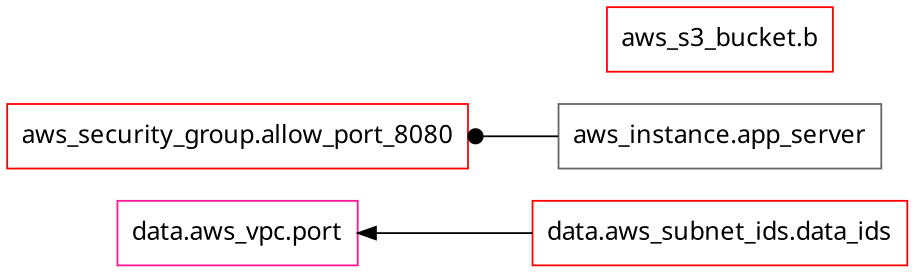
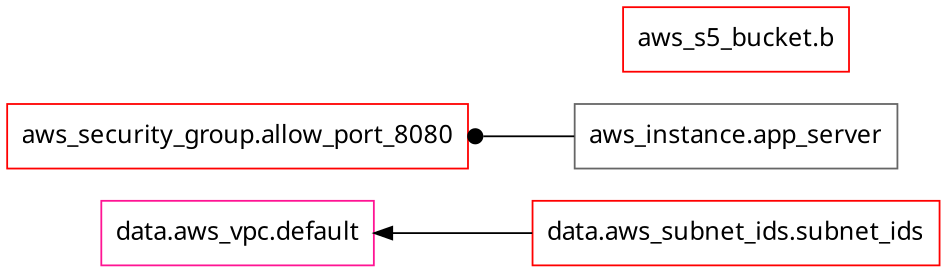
  digraph {
    rankdir=RL
    node [color=red fontname="sans-serif" shape=rect]
-   n1 [label="data.aws_subnet_ids.data_ids"]
-   n2 [color=deeppink label="data.aws_vpc.port"]
+   n1 [label="data.aws_subnet_ids.subnet_ids"]
+   n2 [color=deeppink label="data.aws_vpc.default"]
    n3 [color=gray40 label="aws_instance.app_server"]
    n4 [label="aws_security_group.allow_port_8080"]
-   n5 [label="aws_s3_bucket.b"]
+   n5 [label="aws_s5_bucket.b"]
    n1 -> n2 [arrowhead=normal]
    n3 -> n4 [arrowhead=dot]
  }
